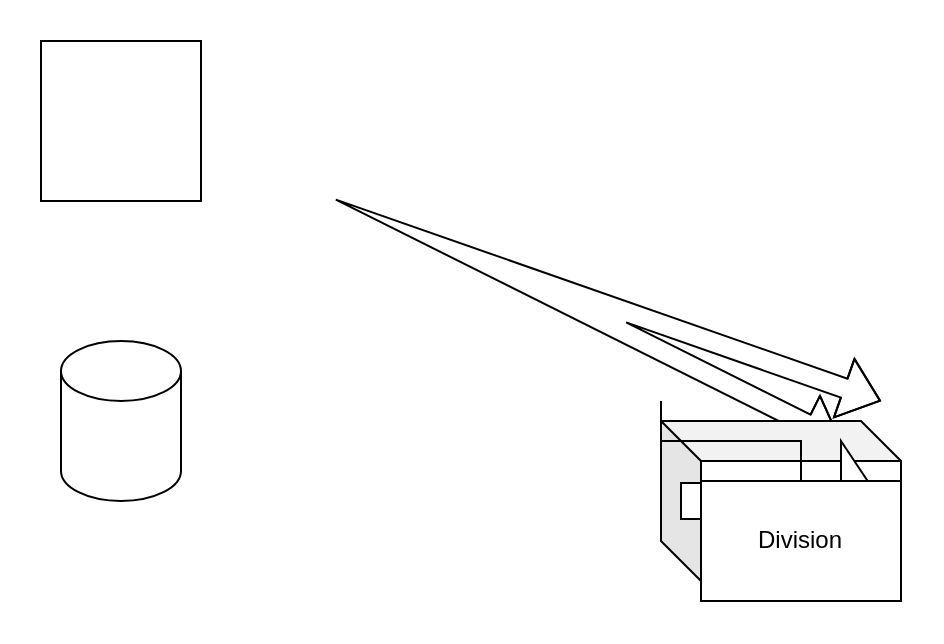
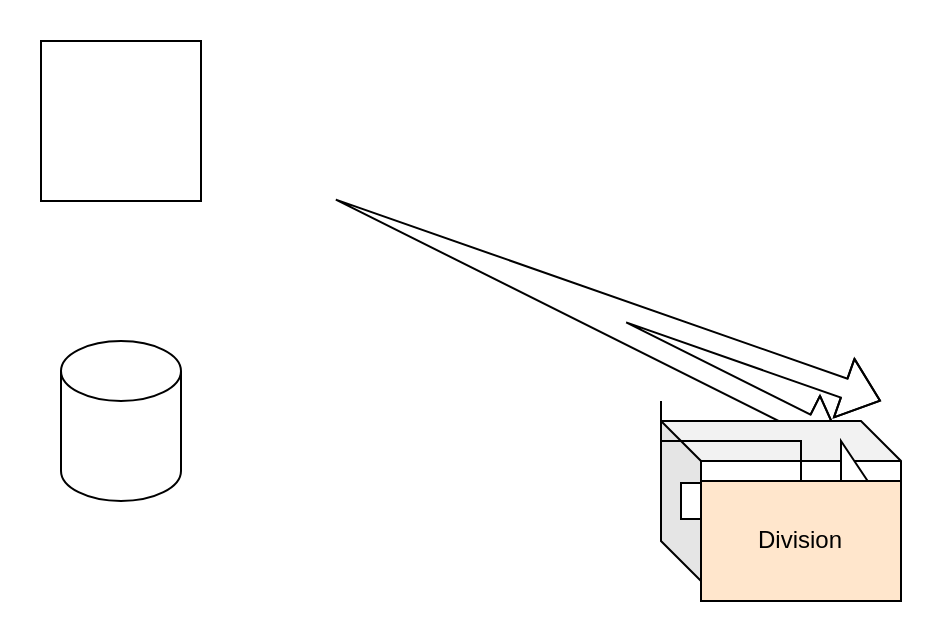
  <mxCell id="0" />
  <mxCell id="1" parent="0" />
  <mxCell id="2" value="" style="whiteSpace=wrap;html=1;aspect=fixed;" vertex="1" parent="1"><mxGeometry x="20" y="20" width="80" height="80" as="geometry" /></mxCell>
  <mxCell id="3" value="" style="shape=cylinder3;whiteSpace=wrap;html=1;boundedLbl=1;backgroundOutline=1;size=15;" vertex="1" parent="1"><mxGeometry x="30" y="170" width="60" height="80" as="geometry" /></mxCell>
  <mxCell id="4" value="" style="shape=flexArrow;endArrow=classic;startArrow=classic;html=1;rounded=0;" edge="1" parent="1"><mxGeometry width="100" height="100" relative="1" as="geometry"><mxPoint x="420" y="220" as="sourcePoint" /><mxPoint x="440" y="200" as="targetPoint" /><Array as="points"><mxPoint x="240" y="130" /></Array></mxGeometry></mxCell>
  <mxCell id="5" value="" style="endArrow=classic;startArrow=classic;html=1;rounded=0;" edge="1" parent="1"><mxGeometry width="50" height="50" relative="1" as="geometry"><mxPoint x="370" y="270" as="sourcePoint" /><mxPoint x="420" y="220" as="targetPoint" /></mxGeometry></mxCell>
  <mxCell id="6" value="" style="shape=cube;whiteSpace=wrap;html=1;boundedLbl=1;backgroundOutline=1;darkOpacity=0.05;darkOpacity2=0.1;" vertex="1" parent="1"><mxGeometry x="330" y="210" width="120" height="80" as="geometry" /></mxCell>
  <mxCell id="7" value="" style="shape=singleArrow;whiteSpace=wrap;html=1;" vertex="1" parent="1"><mxGeometry x="340" y="220" width="100" height="60" as="geometry" /></mxCell>
- <mxCell id="8" value="Division" style="whiteSpace=wrap;html=1;align=center;verticalAlign=middle;treeFolding=1;treeMoving=1;newEdgeStyle={&quot;edgeStyle&quot;:&quot;elbowEdgeStyle&quot;,&quot;startArrow&quot;:&quot;none&quot;,&quot;endArrow&quot;:&quot;none&quot;};" vertex="1" parent="1"><mxGeometry x="350" y="240" width="100" height="60" as="geometry" /></mxCell>
+ <mxCell id="8" value="Division" style="whiteSpace=wrap;html=1;align=center;verticalAlign=middle;treeFolding=1;treeMoving=1;newEdgeStyle={&quot;edgeStyle&quot;:&quot;elbowEdgeStyle&quot;,&quot;startArrow&quot;:&quot;none&quot;,&quot;endArrow&quot;:&quot;none&quot;};fillColor=#ffe6cc;" vertex="1" parent="1"><mxGeometry x="350" y="240" width="100" height="60" as="geometry" /></mxCell>
  <mxCell id="9" value="" style="edgeStyle=elbowEdgeStyle;elbow=vertical;startArrow=none;endArrow=none;rounded=0;fontSize=12;fillColor=default;" edge="1" target="8" parent="1"><mxGeometry relative="1" as="geometry"><mxPoint x="330" y="200" as="sourcePoint" /></mxGeometry></mxCell>
